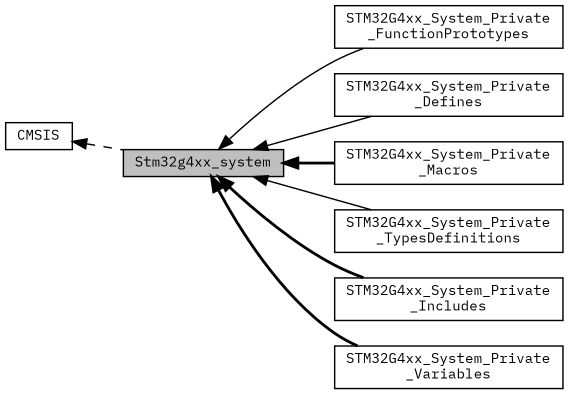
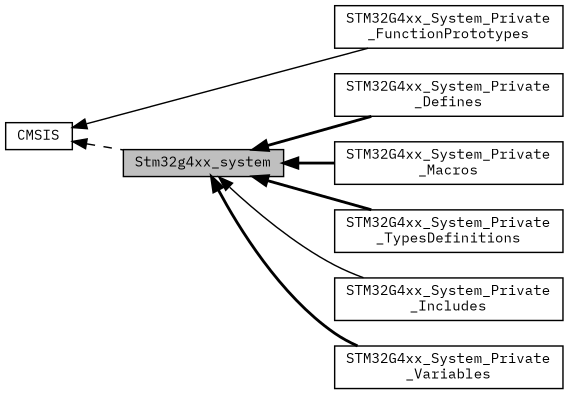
  digraph {
    fontname="IBM Plex Mono"
    rankdir=LR
    node [color=black fillcolor=white fontname="IBM Plex Mono" fontsize=10 shape=box style=filled]
    edge [dir=back fontname="IBM Plex Mono" fontsize=10 labelfontname=Helvetica labelfontsize=10 shape=plaintext style=bold]
    n1 [height=0.2 label="STM32G4xx_System_Private\l_Defines" width=0.4]
    n2 [height=0.2 label="STM32G4xx_System_Private\l_Macros" width=0.4]
    n3 [height=0.2 label="STM32G4xx_System_Private\l_FunctionPrototypes" width=0.4]
    n4 [fillcolor=grey75 fontcolor=black height=0.2 label=Stm32g4xx_system width=0.4]
    n5 [height=0.2 label="STM32G4xx_System_Private\l_TypesDefinitions" width=0.4]
    n6 [height=0.2 label="STM32G4xx_System_Private\l_Includes" width=0.4]
    n7 [height=0.2 label="STM32G4xx_System_Private\l_Variables" width=0.4]
    n8 [height=0.2 label=CMSIS width=0.4]
-   n4 -> n1 [style=solid]
+   n4 -> n1
    n4 -> n2
-   n4 -> n3 [style=solid]
-   n4 -> n5 [style=solid]
-   n4 -> n6
+   n8 -> n3 [style=solid]
+   n4 -> n5
+   n4 -> n6 [style=solid]
    n4 -> n7
    n8 -> n4 [style=dashed]
  }
